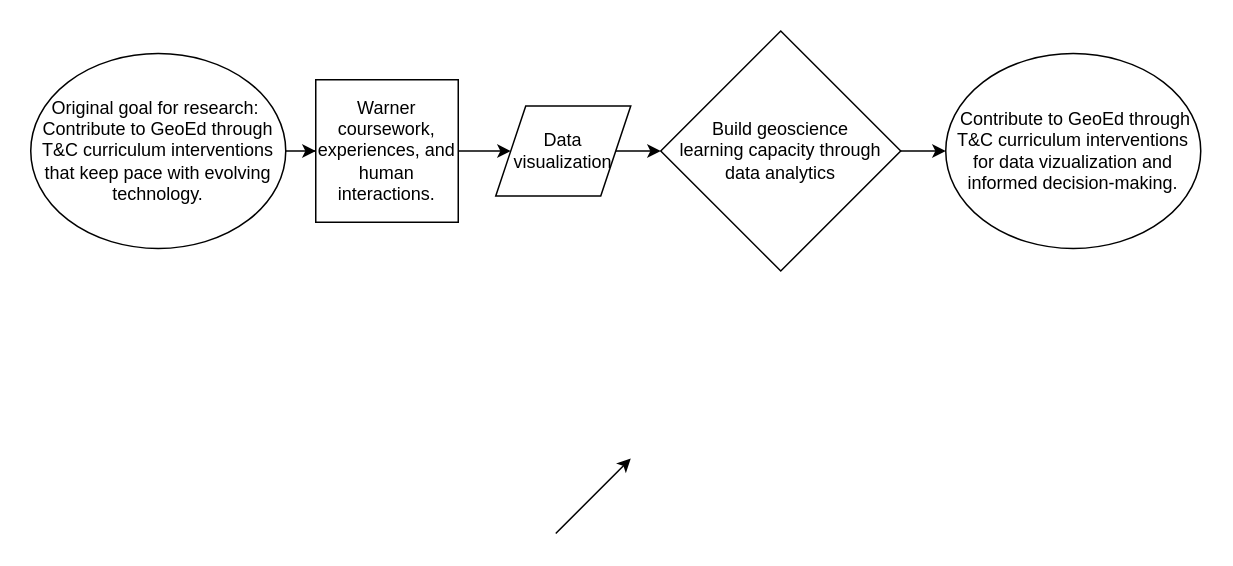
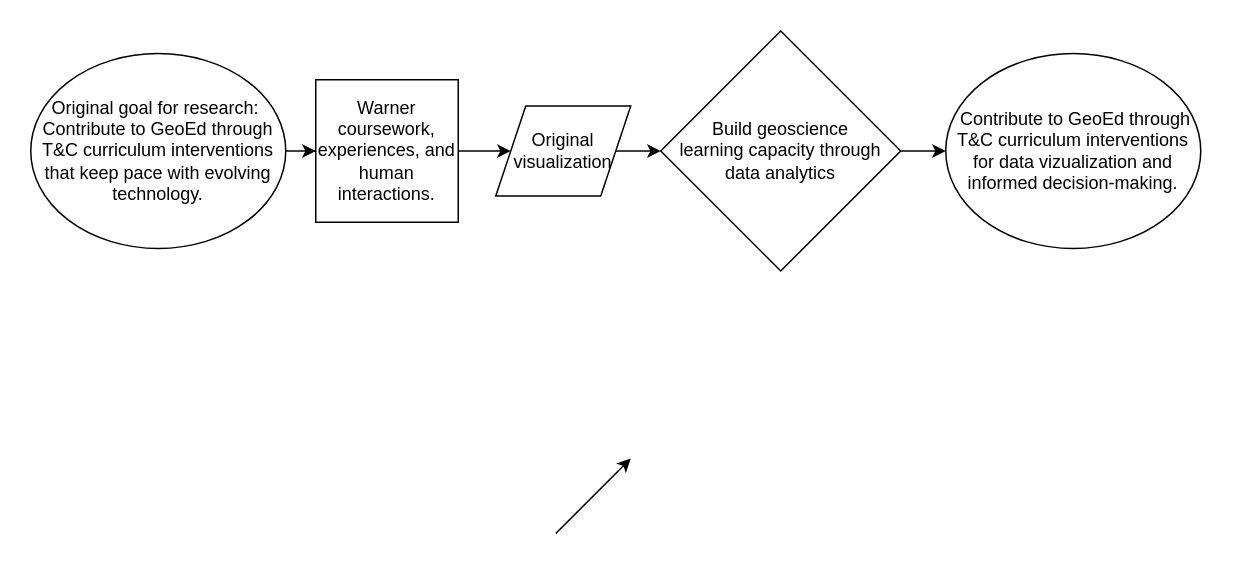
  <mxCell id="0" />
  <mxCell id="1" parent="0" />
  <mxCell id="2" style="edgeStyle=orthogonalEdgeStyle;rounded=0;orthogonalLoop=1;jettySize=auto;html=1;exitX=1;exitY=0.5;exitDx=0;exitDy=0;" edge="1" parent="1" source="3" target="7"><mxGeometry relative="1" as="geometry" /></mxCell>
  <mxCell id="3" value="Original goal for research:&amp;nbsp;&lt;br&gt;Contribute to GeoEd through T&amp;amp;C curriculum interventions that keep pace with evolving technology." style="ellipse;whiteSpace=wrap;html=1;" vertex="1" parent="1"><mxGeometry x="20" y="35" width="170" height="130" as="geometry" /></mxCell>
  <mxCell id="4" style="edgeStyle=orthogonalEdgeStyle;rounded=0;orthogonalLoop=1;jettySize=auto;html=1;exitX=1;exitY=0.5;exitDx=0;exitDy=0;entryX=0;entryY=0.5;entryDx=0;entryDy=0;" edge="1" parent="1" source="5" target="9"><mxGeometry relative="1" as="geometry" /></mxCell>
- <mxCell id="5" value="Data visualization" style="shape=parallelogram;perimeter=parallelogramPerimeter;whiteSpace=wrap;html=1;fixedSize=1;" vertex="1" parent="1"><mxGeometry x="330" y="70" width="90" height="60" as="geometry" /></mxCell>
+ <mxCell id="5" value="Original visualization" style="shape=parallelogram;perimeter=parallelogramPerimeter;whiteSpace=wrap;html=1;fixedSize=1;" vertex="1" parent="1"><mxGeometry x="330" y="70" width="90" height="60" as="geometry" /></mxCell>
  <mxCell id="6" style="edgeStyle=orthogonalEdgeStyle;rounded=0;orthogonalLoop=1;jettySize=auto;html=1;exitX=1;exitY=0.5;exitDx=0;exitDy=0;entryX=0;entryY=0.5;entryDx=0;entryDy=0;" edge="1" parent="1" source="7" target="5"><mxGeometry relative="1" as="geometry" /></mxCell>
  <mxCell id="7" value="Warner coursework, experiences, and human interactions." style="whiteSpace=wrap;html=1;aspect=fixed;" vertex="1" parent="1"><mxGeometry x="210" y="52.5" width="95" height="95" as="geometry" /></mxCell>
  <mxCell id="8" style="edgeStyle=orthogonalEdgeStyle;rounded=0;orthogonalLoop=1;jettySize=auto;html=1;exitX=1;exitY=0.5;exitDx=0;exitDy=0;entryX=0;entryY=0.5;entryDx=0;entryDy=0;" edge="1" parent="1" source="9" target="10"><mxGeometry relative="1" as="geometry" /></mxCell>
  <mxCell id="9" value="Build geoscience &lt;br&gt;learning capacity through &lt;br&gt;data analytics" style="rhombus;whiteSpace=wrap;html=1;" vertex="1" parent="1"><mxGeometry x="440" y="20" width="160" height="160" as="geometry" /></mxCell>
  <mxCell id="10" value="&amp;nbsp;Contribute to GeoEd through T&amp;amp;C curriculum interventions for data vizualization and informed decision-making." style="ellipse;whiteSpace=wrap;html=1;" vertex="1" parent="1"><mxGeometry x="630" y="35" width="170" height="130" as="geometry" /></mxCell>
  <mxCell id="11" value="" style="endArrow=classic;html=1;" edge="1" parent="1"><mxGeometry width="50" height="50" relative="1" as="geometry"><mxPoint x="370" y="355" as="sourcePoint" /><mxPoint x="420" y="305" as="targetPoint" /></mxGeometry></mxCell>
